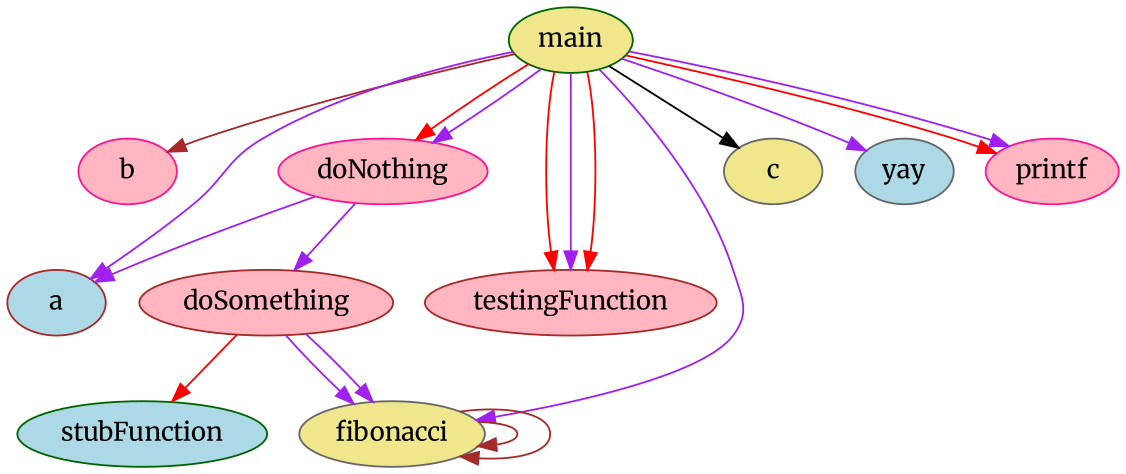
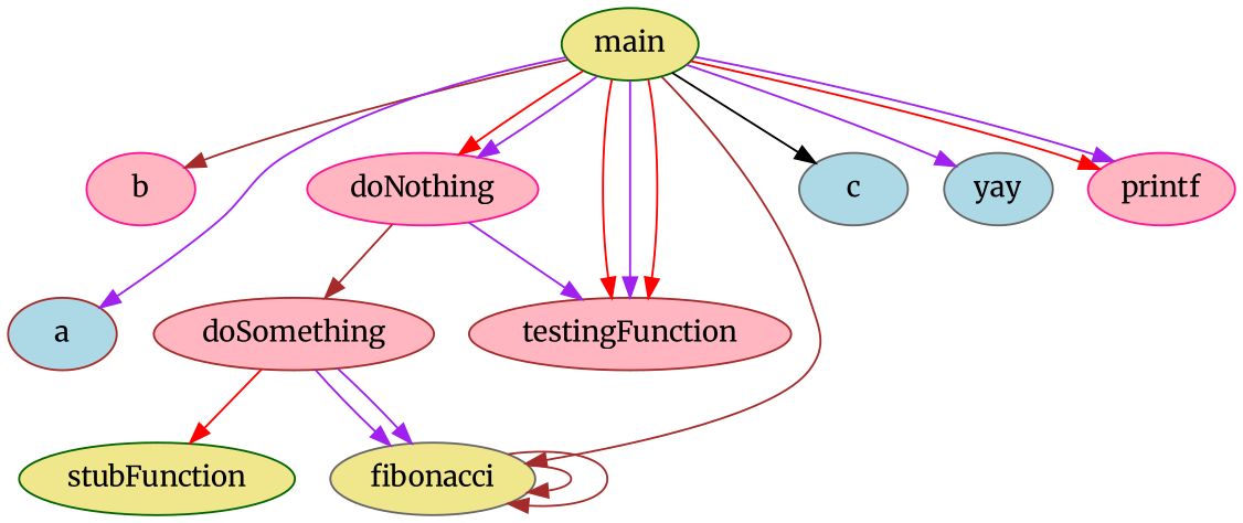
  digraph {
    fontname=Merriweather
    node [color=deeppink fillcolor=lightpink fontname=Merriweather style=filled]
    edge [color=purple fontname=Merriweather]
    main [color=darkgreen fillcolor=khaki]
    b
    doNothing
-   c [color=gray40 fillcolor=khaki]
+   c [color=gray40 fillcolor=lightblue]
    a [color=brown fillcolor=lightblue]
    yay [color=gray40 fillcolor=lightblue]
    testingFunction [color=brown]
    printf
    fibonacci [color=gray40 fillcolor=khaki]
    doSomething [color=brown]
-   stubFunction [color=darkgreen fillcolor=lightblue]
+   stubFunction [color=darkgreen fillcolor=khaki]
    main -> b [color=brown]
    main -> doNothing [color=red]
    main -> doNothing
    main -> c [color=black]
    main -> a
    main -> yay
    main -> testingFunction [color=red]
    main -> testingFunction
    main -> testingFunction [color=red]
    main -> printf [color=red]
    main -> printf
-   main -> fibonacci
-   doNothing -> a
-   doNothing -> doSomething
+   main -> fibonacci [color=brown]
+   doNothing -> testingFunction
+   doNothing -> doSomething [color=brown]
    fibonacci -> fibonacci [color=brown]
    fibonacci -> fibonacci [color=brown]
    doSomething -> fibonacci
    doSomething -> fibonacci
    doSomething -> stubFunction [color=red]
  }
